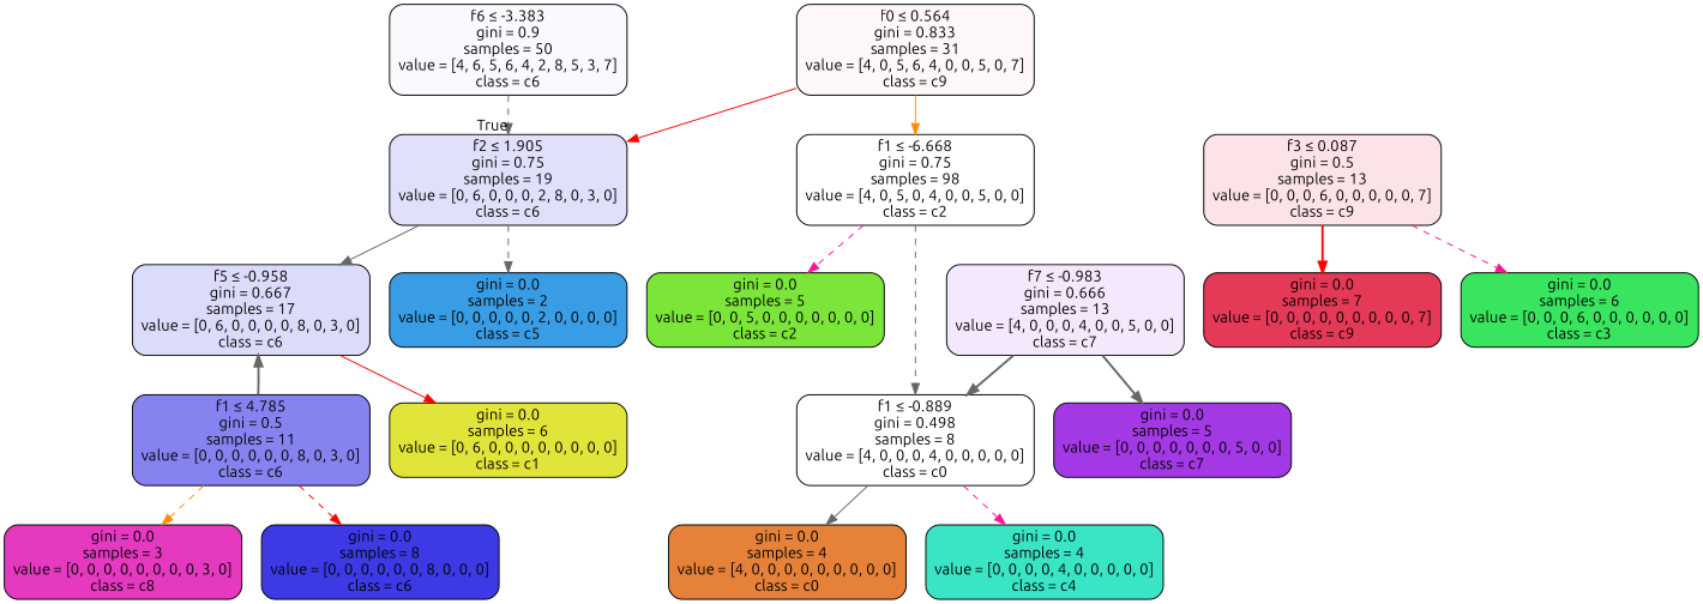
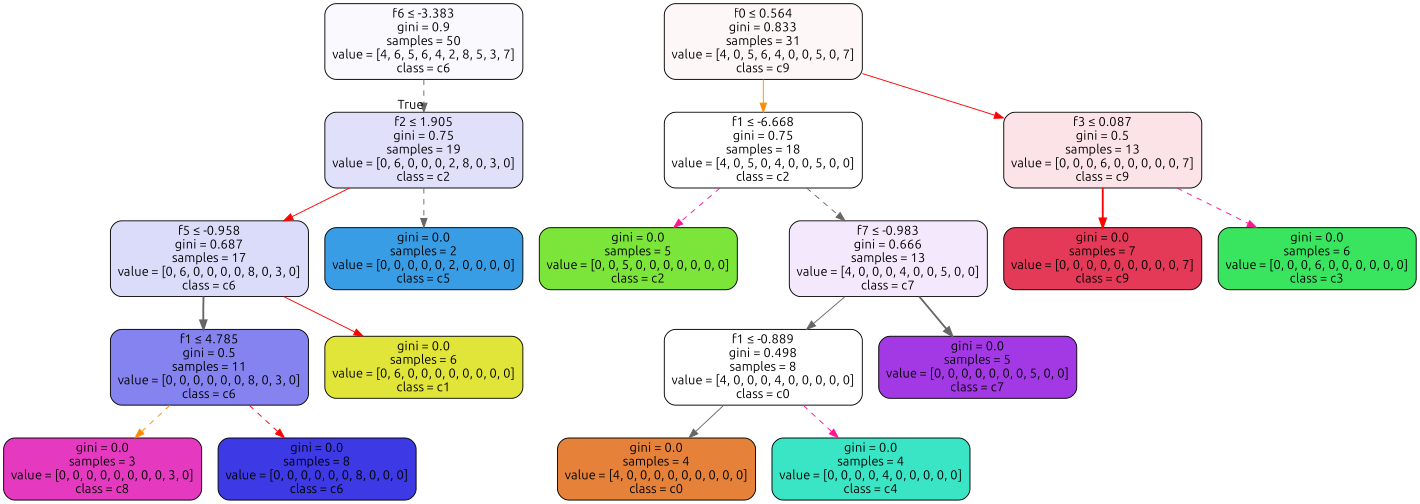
  digraph {
    fontname=Ubuntu
    node [color=black fontname=Ubuntu shape=box style="filled, rounded"]
    edge [color=gray40 fontname=Ubuntu style=dashed]
    n1 [fillcolor="#3c39e506" label=<f6 &le; -3.383<br/>gini = 0.9<br/>samples = 50<br/>value = [4, 6, 5, 6, 4, 2, 8, 5, 3, 7]<br/>class = c6>]
-   n2 [fillcolor="#3c39e527" label=<f2 &le; 1.905<br/>gini = 0.75<br/>samples = 19<br/>value = [0, 6, 0, 0, 0, 2, 8, 0, 3, 0]<br/>class = c6>]
-   n3 [fillcolor="#3c39e52e" label=<f5 &le; -0.958<br/>gini = 0.667<br/>samples = 17<br/>value = [0, 6, 0, 0, 0, 0, 8, 0, 3, 0]<br/>class = c6>]
+   n2 [fillcolor="#3c39e527" label=<f2 &le; 1.905<br/>gini = 0.75<br/>samples = 19<br/>value = [0, 6, 0, 0, 0, 2, 8, 0, 3, 0]<br/>class = c2>]
+   n3 [fillcolor="#3c39e52e" label=<f5 &le; -0.958<br/>gini = 0.687<br/>samples = 17<br/>value = [0, 6, 0, 0, 0, 0, 8, 0, 3, 0]<br/>class = c6>]
    n4 [fillcolor="#399de5ff" label=<gini = 0.0<br/>samples = 2<br/>value = [0, 0, 0, 0, 0, 2, 0, 0, 0, 0]<br/>class = c5>]
    n5 [fillcolor="#e539580a" label=<f0 &le; 0.564<br/>gini = 0.833<br/>samples = 31<br/>value = [4, 0, 5, 6, 4, 0, 0, 5, 0, 7]<br/>class = c9>]
-   n6 [fillcolor="#7be53900" label=<f1 &le; -6.668<br/>gini = 0.75<br/>samples = 98<br/>value = [4, 0, 5, 0, 4, 0, 0, 5, 0, 0]<br/>class = c2>]
+   n6 [fillcolor="#7be53900" label=<f1 &le; -6.668<br/>gini = 0.75<br/>samples = 18<br/>value = [4, 0, 5, 0, 4, 0, 0, 5, 0, 0]<br/>class = c2>]
    n7 [fillcolor="#e5395824" label=<f3 &le; 0.087<br/>gini = 0.5<br/>samples = 13<br/>value = [0, 0, 0, 6, 0, 0, 0, 0, 0, 7]<br/>class = c9>]
    n8 [fillcolor="#3c39e59f" label=<f1 &le; 4.785<br/>gini = 0.5<br/>samples = 11<br/>value = [0, 0, 0, 0, 0, 0, 8, 0, 3, 0]<br/>class = c6>]
    n9 [fillcolor="#e2e539ff" label=<gini = 0.0<br/>samples = 6<br/>value = [0, 6, 0, 0, 0, 0, 0, 0, 0, 0]<br/>class = c1>]
    n10 [fillcolor="#e539c0ff" label=<gini = 0.0<br/>samples = 3<br/>value = [0, 0, 0, 0, 0, 0, 0, 0, 3, 0]<br/>class = c8>]
    n11 [fillcolor="#3c39e5ff" label=<gini = 0.0<br/>samples = 8<br/>value = [0, 0, 0, 0, 0, 0, 8, 0, 0, 0]<br/>class = c6>]
    n12 [fillcolor="#7be539ff" label=<gini = 0.0<br/>samples = 5<br/>value = [0, 0, 5, 0, 0, 0, 0, 0, 0, 0]<br/>class = c2>]
    n13 [fillcolor="#a339e51c" label=<f7 &le; -0.983<br/>gini = 0.666<br/>samples = 13<br/>value = [4, 0, 0, 0, 4, 0, 0, 5, 0, 0]<br/>class = c7>]
    n14 [fillcolor="#e53958ff" label=<gini = 0.0<br/>samples = 7<br/>value = [0, 0, 0, 0, 0, 0, 0, 0, 0, 7]<br/>class = c9>]
    n15 [fillcolor="#39e55eff" label=<gini = 0.0<br/>samples = 6<br/>value = [0, 0, 0, 6, 0, 0, 0, 0, 0, 0]<br/>class = c3>]
    n16 [fillcolor="#e5813900" label=<f1 &le; -0.889<br/>gini = 0.498<br/>samples = 8<br/>value = [4, 0, 0, 0, 4, 0, 0, 0, 0, 0]<br/>class = c0>]
    n17 [fillcolor="#a339e5ff" label=<gini = 0.0<br/>samples = 5<br/>value = [0, 0, 0, 0, 0, 0, 0, 5, 0, 0]<br/>class = c7>]
    n18 [fillcolor="#e58139ff" label=<gini = 0.0<br/>samples = 4<br/>value = [4, 0, 0, 0, 0, 0, 0, 0, 0, 0]<br/>class = c0>]
    n19 [fillcolor="#39e5c5ff" label=<gini = 0.0<br/>samples = 4<br/>value = [0, 0, 0, 0, 4, 0, 0, 0, 0, 0]<br/>class = c4>]
    n1 -> n2 [headlabel=True labelangle=45 labeldistance=2.5]
-   n2 -> n3 [style=solid]
+   n2 -> n3 [color=red style=solid]
    n2 -> n4
-   n8 -> n3 [style=bold]
+   n3 -> n8 [style=bold]
    n3 -> n9 [color=red style=solid]
    n5 -> n6 [color=darkorange style=solid]
-   n5 -> n2 [color=red style=solid]
+   n5 -> n7 [color=red style=solid]
    n6 -> n12 [color=deeppink]
-   n6 -> n16
+   n6 -> n13
    n7 -> n14 [color=red style=bold]
    n7 -> n15 [color=deeppink]
    n8 -> n10 [color=darkorange]
    n8 -> n11 [color=red]
-   n13 -> n16 [style=bold]
+   n13 -> n16 [style=solid]
    n13 -> n17 [style=bold]
    n16 -> n18 [style=solid]
    n16 -> n19 [color=deeppink]
  }
